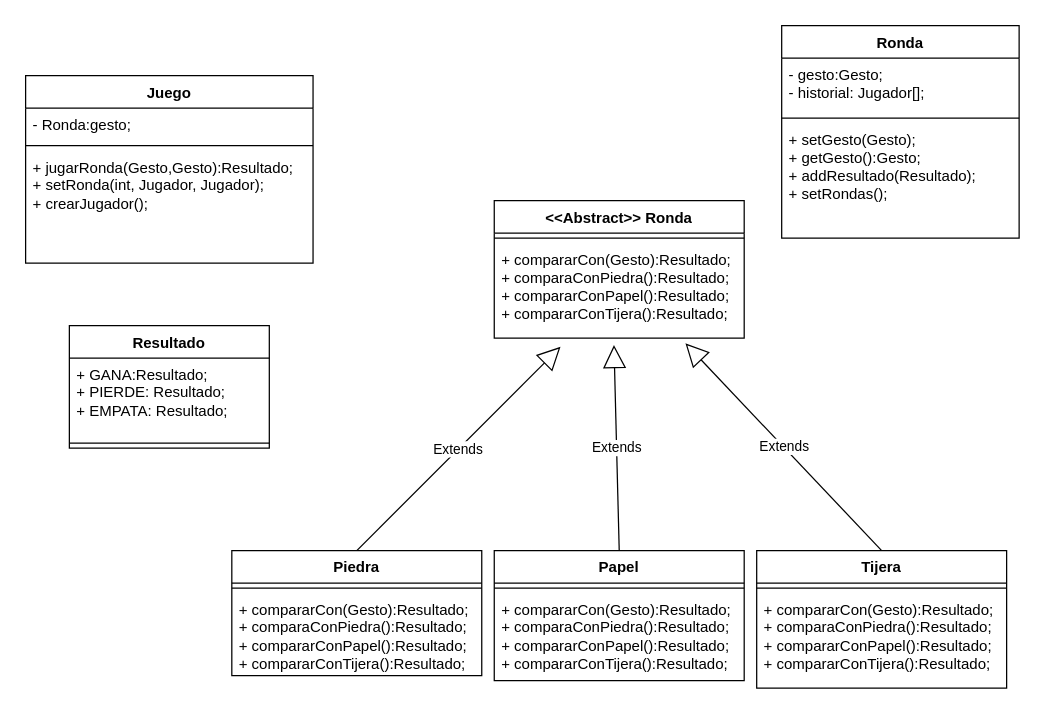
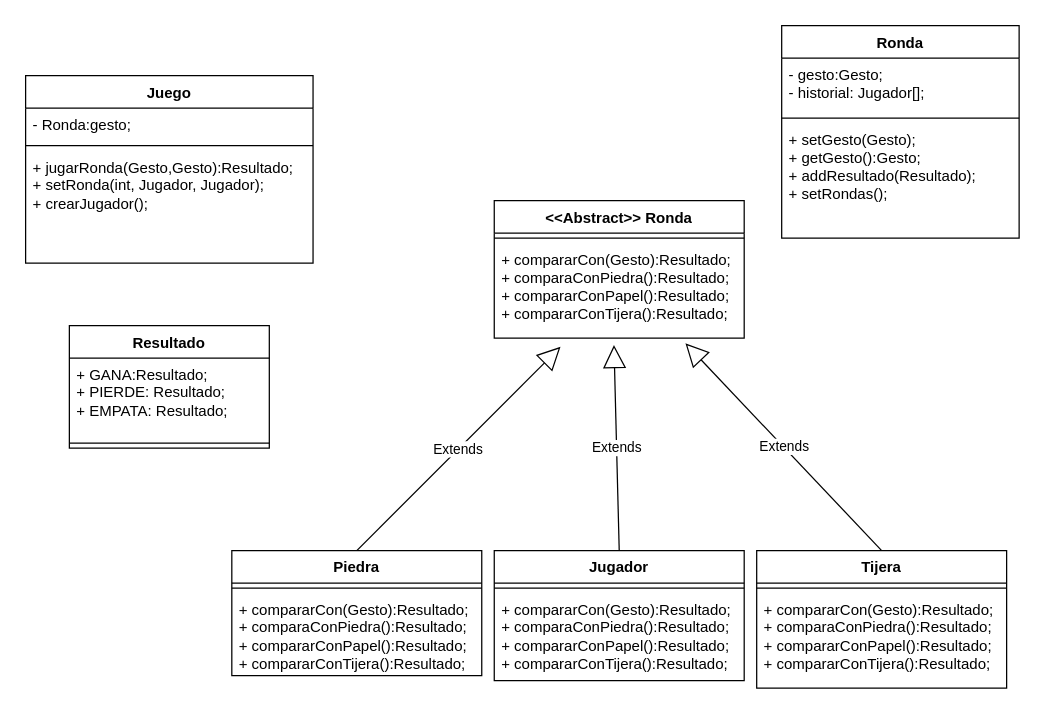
  <mxCell id="0" />
  <mxCell id="1" parent="0" />
  <mxCell id="2" value="&amp;lt;&amp;lt;Abstract&amp;gt;&amp;gt; Ronda" style="swimlane;fontStyle=1;align=center;verticalAlign=top;childLayout=stackLayout;horizontal=1;startSize=26;horizontalStack=0;resizeParent=1;resizeParentMax=0;resizeLast=0;collapsible=1;marginBottom=0;whiteSpace=wrap;html=1;" vertex="1" parent="1"><mxGeometry x="395" y="160" width="200" height="110" as="geometry" /></mxCell>
  <mxCell id="3" value="" style="line;strokeWidth=1;fillColor=none;align=left;verticalAlign=middle;spacingTop=-1;spacingLeft=3;spacingRight=3;rotatable=0;labelPosition=right;points=[];portConstraint=eastwest;strokeColor=inherit;" vertex="1" parent="2"><mxGeometry y="26" width="200" height="8" as="geometry" /></mxCell>
  <mxCell id="4" value="+ compararCon(Gesto):Resultado;&lt;br&gt;+ comparaConPiedra():Resultado;&lt;br&gt;+ compararConPapel():Resultado;&lt;br&gt;+ compararConTijera():Resultado;" style="text;strokeColor=none;fillColor=none;align=left;verticalAlign=top;spacingLeft=4;spacingRight=4;overflow=hidden;rotatable=0;points=[[0,0.5],[1,0.5]];portConstraint=eastwest;whiteSpace=wrap;html=1;" vertex="1" parent="2"><mxGeometry y="34" width="200" height="76" as="geometry" /></mxCell>
  <mxCell id="5" value="Piedra" style="swimlane;fontStyle=1;align=center;verticalAlign=top;childLayout=stackLayout;horizontal=1;startSize=26;horizontalStack=0;resizeParent=1;resizeParentMax=0;resizeLast=0;collapsible=1;marginBottom=0;whiteSpace=wrap;html=1;" vertex="1" parent="1"><mxGeometry x="185" y="440" width="200" height="100" as="geometry" /></mxCell>
  <mxCell id="6" value="" style="line;strokeWidth=1;fillColor=none;align=left;verticalAlign=middle;spacingTop=-1;spacingLeft=3;spacingRight=3;rotatable=0;labelPosition=right;points=[];portConstraint=eastwest;strokeColor=inherit;" vertex="1" parent="5"><mxGeometry y="26" width="200" height="8" as="geometry" /></mxCell>
  <mxCell id="7" value="+ compararCon(Gesto):Resultado;&lt;br style=&quot;border-color: var(--border-color);&quot;&gt;+ comparaConPiedra():Resultado;&lt;br style=&quot;border-color: var(--border-color);&quot;&gt;+ compararConPapel():Resultado;&lt;br style=&quot;border-color: var(--border-color);&quot;&gt;+ compararConTijera():Resultado;" style="text;strokeColor=none;fillColor=none;align=left;verticalAlign=top;spacingLeft=4;spacingRight=4;overflow=hidden;rotatable=0;points=[[0,0.5],[1,0.5]];portConstraint=eastwest;whiteSpace=wrap;html=1;" vertex="1" parent="5"><mxGeometry y="34" width="200" height="66" as="geometry" /></mxCell>
- <mxCell id="8" value="Papel" style="swimlane;fontStyle=1;align=center;verticalAlign=top;childLayout=stackLayout;horizontal=1;startSize=26;horizontalStack=0;resizeParent=1;resizeParentMax=0;resizeLast=0;collapsible=1;marginBottom=0;whiteSpace=wrap;html=1;" vertex="1" parent="1"><mxGeometry x="395" y="440" width="200" height="104" as="geometry" /></mxCell>
+ <mxCell id="8" value="Jugador" style="swimlane;fontStyle=1;align=center;verticalAlign=top;childLayout=stackLayout;horizontal=1;startSize=26;horizontalStack=0;resizeParent=1;resizeParentMax=0;resizeLast=0;collapsible=1;marginBottom=0;whiteSpace=wrap;html=1;" vertex="1" parent="1"><mxGeometry x="395" y="440" width="200" height="104" as="geometry" /></mxCell>
  <mxCell id="9" value="" style="line;strokeWidth=1;fillColor=none;align=left;verticalAlign=middle;spacingTop=-1;spacingLeft=3;spacingRight=3;rotatable=0;labelPosition=right;points=[];portConstraint=eastwest;strokeColor=inherit;" vertex="1" parent="8"><mxGeometry y="26" width="200" height="8" as="geometry" /></mxCell>
  <mxCell id="10" value="+ compararCon(Gesto):Resultado;&lt;br style=&quot;border-color: var(--border-color);&quot;&gt;+ comparaConPiedra():Resultado;&lt;br style=&quot;border-color: var(--border-color);&quot;&gt;+ compararConPapel():Resultado;&lt;br style=&quot;border-color: var(--border-color);&quot;&gt;+ compararConTijera():Resultado;" style="text;strokeColor=none;fillColor=none;align=left;verticalAlign=top;spacingLeft=4;spacingRight=4;overflow=hidden;rotatable=0;points=[[0,0.5],[1,0.5]];portConstraint=eastwest;whiteSpace=wrap;html=1;" vertex="1" parent="8"><mxGeometry y="34" width="200" height="70" as="geometry" /></mxCell>
  <mxCell id="11" value="Tijera" style="swimlane;fontStyle=1;align=center;verticalAlign=top;childLayout=stackLayout;horizontal=1;startSize=26;horizontalStack=0;resizeParent=1;resizeParentMax=0;resizeLast=0;collapsible=1;marginBottom=0;whiteSpace=wrap;html=1;" vertex="1" parent="1"><mxGeometry x="605" y="440" width="200" height="110" as="geometry" /></mxCell>
  <mxCell id="12" value="" style="line;strokeWidth=1;fillColor=none;align=left;verticalAlign=middle;spacingTop=-1;spacingLeft=3;spacingRight=3;rotatable=0;labelPosition=right;points=[];portConstraint=eastwest;strokeColor=inherit;" vertex="1" parent="11"><mxGeometry y="26" width="200" height="8" as="geometry" /></mxCell>
  <mxCell id="13" value="+ compararCon(Gesto):Resultado;&lt;br style=&quot;border-color: var(--border-color);&quot;&gt;+ comparaConPiedra():Resultado;&lt;br style=&quot;border-color: var(--border-color);&quot;&gt;+ compararConPapel():Resultado;&lt;br style=&quot;border-color: var(--border-color);&quot;&gt;+ compararConTijera():Resultado;" style="text;strokeColor=none;fillColor=none;align=left;verticalAlign=top;spacingLeft=4;spacingRight=4;overflow=hidden;rotatable=0;points=[[0,0.5],[1,0.5]];portConstraint=eastwest;whiteSpace=wrap;html=1;" vertex="1" parent="11"><mxGeometry y="34" width="200" height="76" as="geometry" /></mxCell>
  <mxCell id="14" value="Juego" style="swimlane;fontStyle=1;align=center;verticalAlign=top;childLayout=stackLayout;horizontal=1;startSize=26;horizontalStack=0;resizeParent=1;resizeParentMax=0;resizeLast=0;collapsible=1;marginBottom=0;whiteSpace=wrap;html=1;" vertex="1" parent="1"><mxGeometry x="20" y="60" width="230" height="150" as="geometry" /></mxCell>
  <mxCell id="15" value="- Ronda:gesto;" style="text;strokeColor=none;fillColor=none;align=left;verticalAlign=top;spacingLeft=4;spacingRight=4;overflow=hidden;rotatable=0;points=[[0,0.5],[1,0.5]];portConstraint=eastwest;whiteSpace=wrap;html=1;" vertex="1" parent="14"><mxGeometry y="26" width="230" height="26" as="geometry" /></mxCell>
  <mxCell id="16" value="" style="line;strokeWidth=1;fillColor=none;align=left;verticalAlign=middle;spacingTop=-1;spacingLeft=3;spacingRight=3;rotatable=0;labelPosition=right;points=[];portConstraint=eastwest;strokeColor=inherit;" vertex="1" parent="14"><mxGeometry y="52" width="230" height="8" as="geometry" /></mxCell>
  <mxCell id="17" value="+ jugarRonda(Gesto,Gesto):Resultado;&lt;br&gt;+ setRonda(int, Jugador, Jugador);&lt;br&gt;+ crearJugador();" style="text;strokeColor=none;fillColor=none;align=left;verticalAlign=top;spacingLeft=4;spacingRight=4;overflow=hidden;rotatable=0;points=[[0,0.5],[1,0.5]];portConstraint=eastwest;whiteSpace=wrap;html=1;" vertex="1" parent="14"><mxGeometry y="60" width="230" height="90" as="geometry" /></mxCell>
  <mxCell id="18" value="Resultado" style="swimlane;fontStyle=1;align=center;verticalAlign=top;childLayout=stackLayout;horizontal=1;startSize=26;horizontalStack=0;resizeParent=1;resizeParentMax=0;resizeLast=0;collapsible=1;marginBottom=0;whiteSpace=wrap;html=1;" vertex="1" parent="1"><mxGeometry x="55" y="260" width="160" height="98" as="geometry" /></mxCell>
  <mxCell id="19" value="+ GANA:Resultado;&lt;br&gt;+ PIERDE: Resultado;&lt;br&gt;+ EMPATA: Resultado;" style="text;strokeColor=none;fillColor=none;align=left;verticalAlign=top;spacingLeft=4;spacingRight=4;overflow=hidden;rotatable=0;points=[[0,0.5],[1,0.5]];portConstraint=eastwest;whiteSpace=wrap;html=1;" vertex="1" parent="18"><mxGeometry y="26" width="160" height="64" as="geometry" /></mxCell>
  <mxCell id="20" value="" style="line;strokeWidth=1;fillColor=none;align=left;verticalAlign=middle;spacingTop=-1;spacingLeft=3;spacingRight=3;rotatable=0;labelPosition=right;points=[];portConstraint=eastwest;strokeColor=inherit;" vertex="1" parent="18"><mxGeometry y="90" width="160" height="8" as="geometry" /></mxCell>
  <mxCell id="21" value="Extends" style="endArrow=block;endSize=16;endFill=0;html=1;rounded=0;entryX=0.265;entryY=1.092;entryDx=0;entryDy=0;entryPerimeter=0;exitX=0.5;exitY=0;exitDx=0;exitDy=0;" edge="1" parent="1" source="5" target="4"><mxGeometry width="160" relative="1" as="geometry"><mxPoint x="325" y="330" as="sourcePoint" /><mxPoint x="485" y="330" as="targetPoint" /></mxGeometry></mxCell>
  <mxCell id="22" value="Extends" style="endArrow=block;endSize=16;endFill=0;html=1;rounded=0;entryX=0.479;entryY=1.073;entryDx=0;entryDy=0;entryPerimeter=0;exitX=0.5;exitY=0;exitDx=0;exitDy=0;" edge="1" parent="1" source="8" target="4"><mxGeometry width="160" relative="1" as="geometry"><mxPoint x="335" y="340" as="sourcePoint" /><mxPoint x="495" y="340" as="targetPoint" /></mxGeometry></mxCell>
  <mxCell id="23" value="Extends" style="endArrow=block;endSize=16;endFill=0;html=1;rounded=0;entryX=0.765;entryY=1.055;entryDx=0;entryDy=0;entryPerimeter=0;exitX=0.5;exitY=0;exitDx=0;exitDy=0;" edge="1" parent="1" source="11" target="4"><mxGeometry width="160" relative="1" as="geometry"><mxPoint x="345" y="350" as="sourcePoint" /><mxPoint x="505" y="350" as="targetPoint" /></mxGeometry></mxCell>
  <mxCell id="24" value="Ronda" style="swimlane;fontStyle=1;align=center;verticalAlign=top;childLayout=stackLayout;horizontal=1;startSize=26;horizontalStack=0;resizeParent=1;resizeParentMax=0;resizeLast=0;collapsible=1;marginBottom=0;whiteSpace=wrap;html=1;" vertex="1" parent="1"><mxGeometry x="625" y="20" width="190" height="170" as="geometry" /></mxCell>
  <mxCell id="25" value="- gesto:Gesto;&lt;br&gt;- historial: Jugador[];" style="text;strokeColor=none;fillColor=none;align=left;verticalAlign=top;spacingLeft=4;spacingRight=4;overflow=hidden;rotatable=0;points=[[0,0.5],[1,0.5]];portConstraint=eastwest;whiteSpace=wrap;html=1;" vertex="1" parent="24"><mxGeometry y="26" width="190" height="44" as="geometry" /></mxCell>
  <mxCell id="26" value="" style="line;strokeWidth=1;fillColor=none;align=left;verticalAlign=middle;spacingTop=-1;spacingLeft=3;spacingRight=3;rotatable=0;labelPosition=right;points=[];portConstraint=eastwest;strokeColor=inherit;" vertex="1" parent="24"><mxGeometry y="70" width="190" height="8" as="geometry" /></mxCell>
  <mxCell id="27" value="+ setGesto(Gesto);&lt;br&gt;+ getGesto():Gesto;&lt;br&gt;+ addResultado(Resultado);&lt;br&gt;+ setRondas();" style="text;strokeColor=none;fillColor=none;align=left;verticalAlign=top;spacingLeft=4;spacingRight=4;overflow=hidden;rotatable=0;points=[[0,0.5],[1,0.5]];portConstraint=eastwest;whiteSpace=wrap;html=1;" vertex="1" parent="24"><mxGeometry y="78" width="190" height="92" as="geometry" /></mxCell>
